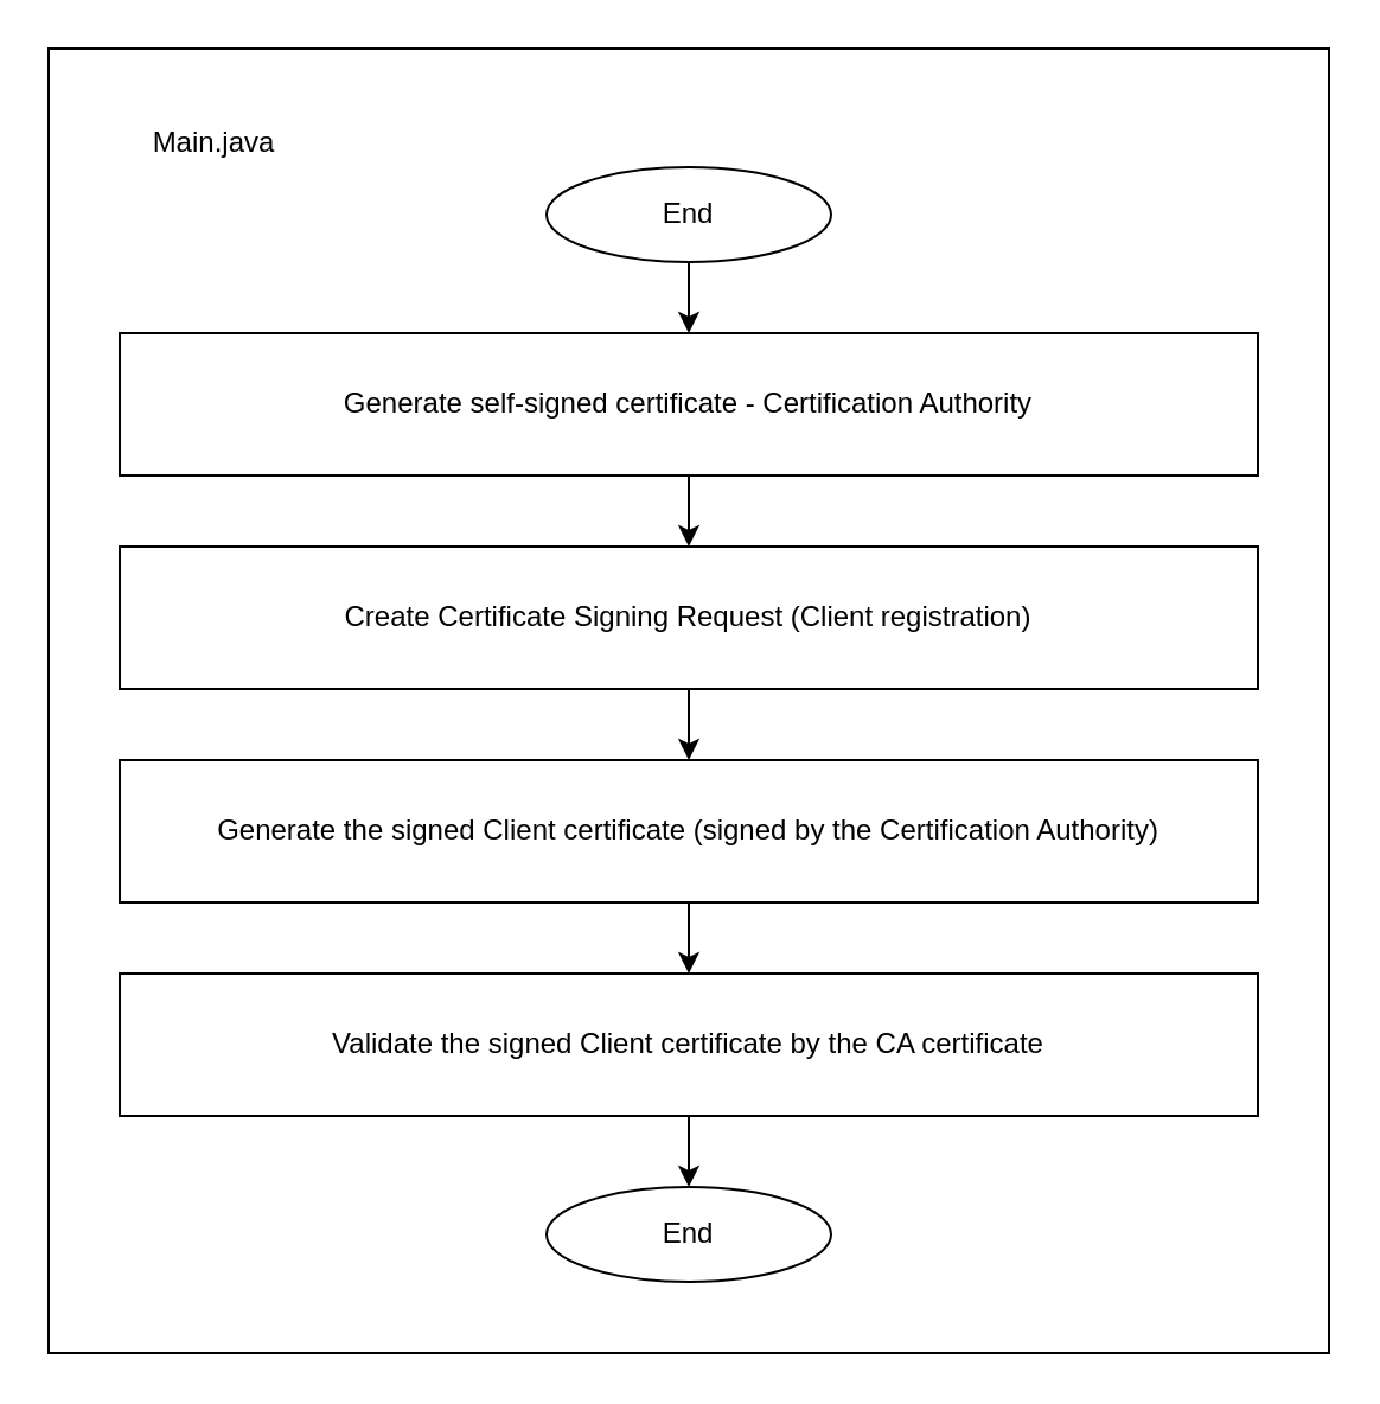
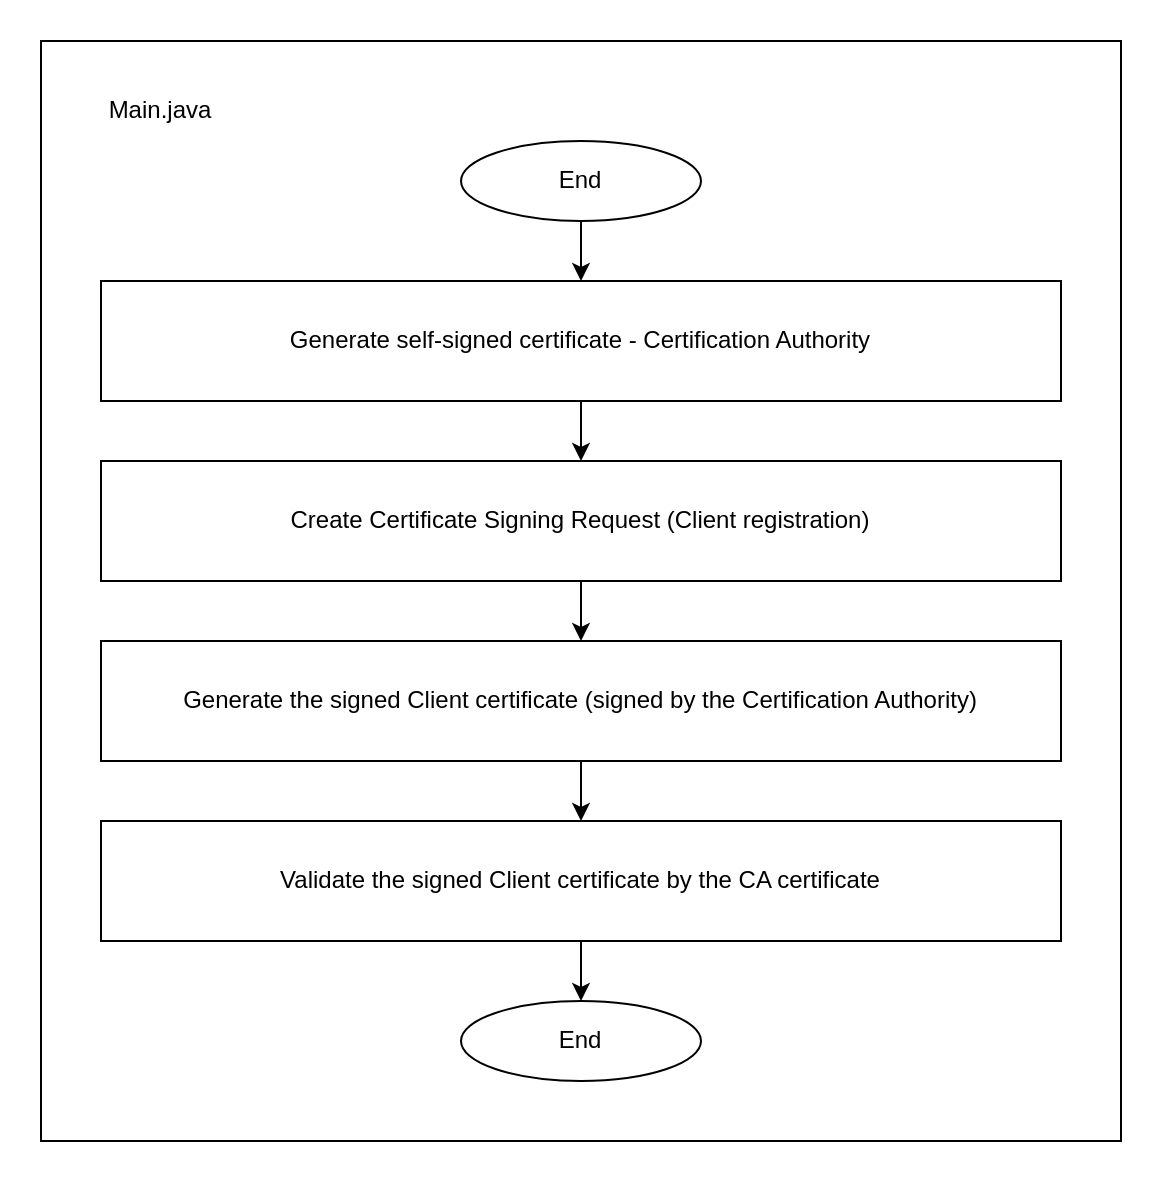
  <mxCell id="0" />
  <mxCell id="1" parent="0" />
  <mxCell id="2" value="" style="rounded=0;whiteSpace=wrap;html=1;" vertex="1" parent="1"><mxGeometry x="20" y="20" width="540" height="550" as="geometry" /></mxCell>
- <mxCell id="3" value="Main.java" style="text;html=1;strokeColor=none;fillColor=none;align=center;verticalAlign=middle;whiteSpace=wrap;rounded=0;" vertex="1" parent="1"><mxGeometry x="60" y="45" width="60" height="30" as="geometry" /></mxCell>
+ <mxCell id="3" value="Main.java" style="text;html=1;strokeColor=none;fillColor=none;align=center;verticalAlign=middle;whiteSpace=wrap;rounded=0;" vertex="1" parent="1"><mxGeometry x="50" y="40" width="60" height="30" as="geometry" /></mxCell>
  <mxCell id="4" style="edgeStyle=orthogonalEdgeStyle;rounded=0;orthogonalLoop=1;jettySize=auto;html=1;exitX=0.5;exitY=1;exitDx=0;exitDy=0;entryX=0.5;entryY=0;entryDx=0;entryDy=0;" edge="1" parent="1" source="5" target="7"><mxGeometry relative="1" as="geometry" /></mxCell>
  <mxCell id="5" value="Generate self-signed certificate - Certification Authority" style="rounded=0;whiteSpace=wrap;html=1;" vertex="1" parent="1"><mxGeometry x="50" y="140" width="480" height="60" as="geometry" /></mxCell>
  <mxCell id="6" style="edgeStyle=orthogonalEdgeStyle;rounded=0;orthogonalLoop=1;jettySize=auto;html=1;exitX=0.5;exitY=1;exitDx=0;exitDy=0;entryX=0.5;entryY=0;entryDx=0;entryDy=0;" edge="1" parent="1" source="7" target="9"><mxGeometry relative="1" as="geometry" /></mxCell>
  <mxCell id="7" value="Create Certificate Signing Request (Client registration)" style="rounded=0;whiteSpace=wrap;html=1;" vertex="1" parent="1"><mxGeometry x="50" y="230" width="480" height="60" as="geometry" /></mxCell>
  <mxCell id="8" style="edgeStyle=orthogonalEdgeStyle;rounded=0;orthogonalLoop=1;jettySize=auto;html=1;exitX=0.5;exitY=1;exitDx=0;exitDy=0;entryX=0.5;entryY=0;entryDx=0;entryDy=0;" edge="1" parent="1" source="9" target="11"><mxGeometry relative="1" as="geometry" /></mxCell>
  <mxCell id="9" value="Generate the signed Client certificate (signed by the Certification Authority)" style="rounded=0;whiteSpace=wrap;html=1;" vertex="1" parent="1"><mxGeometry x="50" y="320" width="480" height="60" as="geometry" /></mxCell>
  <mxCell id="10" style="edgeStyle=orthogonalEdgeStyle;rounded=0;orthogonalLoop=1;jettySize=auto;html=1;exitX=0.5;exitY=1;exitDx=0;exitDy=0;entryX=0.5;entryY=0;entryDx=0;entryDy=0;" edge="1" parent="1" source="11" target="12"><mxGeometry relative="1" as="geometry" /></mxCell>
  <mxCell id="11" value="Validate the signed Client certificate by the CA certificate" style="rounded=0;whiteSpace=wrap;html=1;" vertex="1" parent="1"><mxGeometry x="50" y="410" width="480" height="60" as="geometry" /></mxCell>
  <mxCell id="12" value="End" style="ellipse;whiteSpace=wrap;html=1;" vertex="1" parent="1"><mxGeometry x="230" y="500" width="120" height="40" as="geometry" /></mxCell>
  <mxCell id="13" style="edgeStyle=orthogonalEdgeStyle;rounded=0;orthogonalLoop=1;jettySize=auto;html=1;exitX=0.5;exitY=1;exitDx=0;exitDy=0;entryX=0.5;entryY=0;entryDx=0;entryDy=0;" edge="1" parent="1" source="14" target="5"><mxGeometry relative="1" as="geometry" /></mxCell>
  <mxCell id="14" value="End" style="ellipse;whiteSpace=wrap;html=1;" vertex="1" parent="1"><mxGeometry x="230" y="70" width="120" height="40" as="geometry" /></mxCell>
